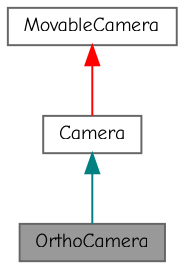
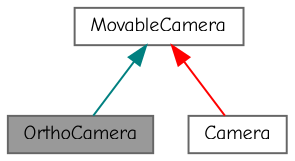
  digraph {
    fontname="Comic Neue"
    node [color=gray40 fillcolor=white fontname="Comic Neue" fontsize=10 shape=box style=filled]
    edge [dir=back fontname="Comic Neue" fontsize=10 labelfontname=Helvetica labelfontsize=10 style=solid]
    n1 [fillcolor=grey60 fontcolor=black height=0.2 label=OrthoCamera width=0.4]
    n2 [height=0.2 label=MovableCamera width=0.4]
    n3 [height=0.2 label=Camera width=0.4]
-   n3 -> n1 [color=teal]
+   n2 -> n1 [color=teal]
    n2 -> n3 [color=red]
  }
